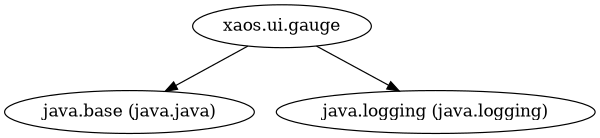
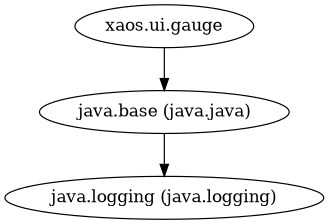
  digraph {
    n1 [label="java.base (java.java)"]
    "xaos.ui.gauge"
    "java.logging (java.logging)"
    "xaos.ui.gauge" -> n1
-   "xaos.ui.gauge" -> "java.logging (java.logging)"
+   n1 -> "java.logging (java.logging)"
  }
